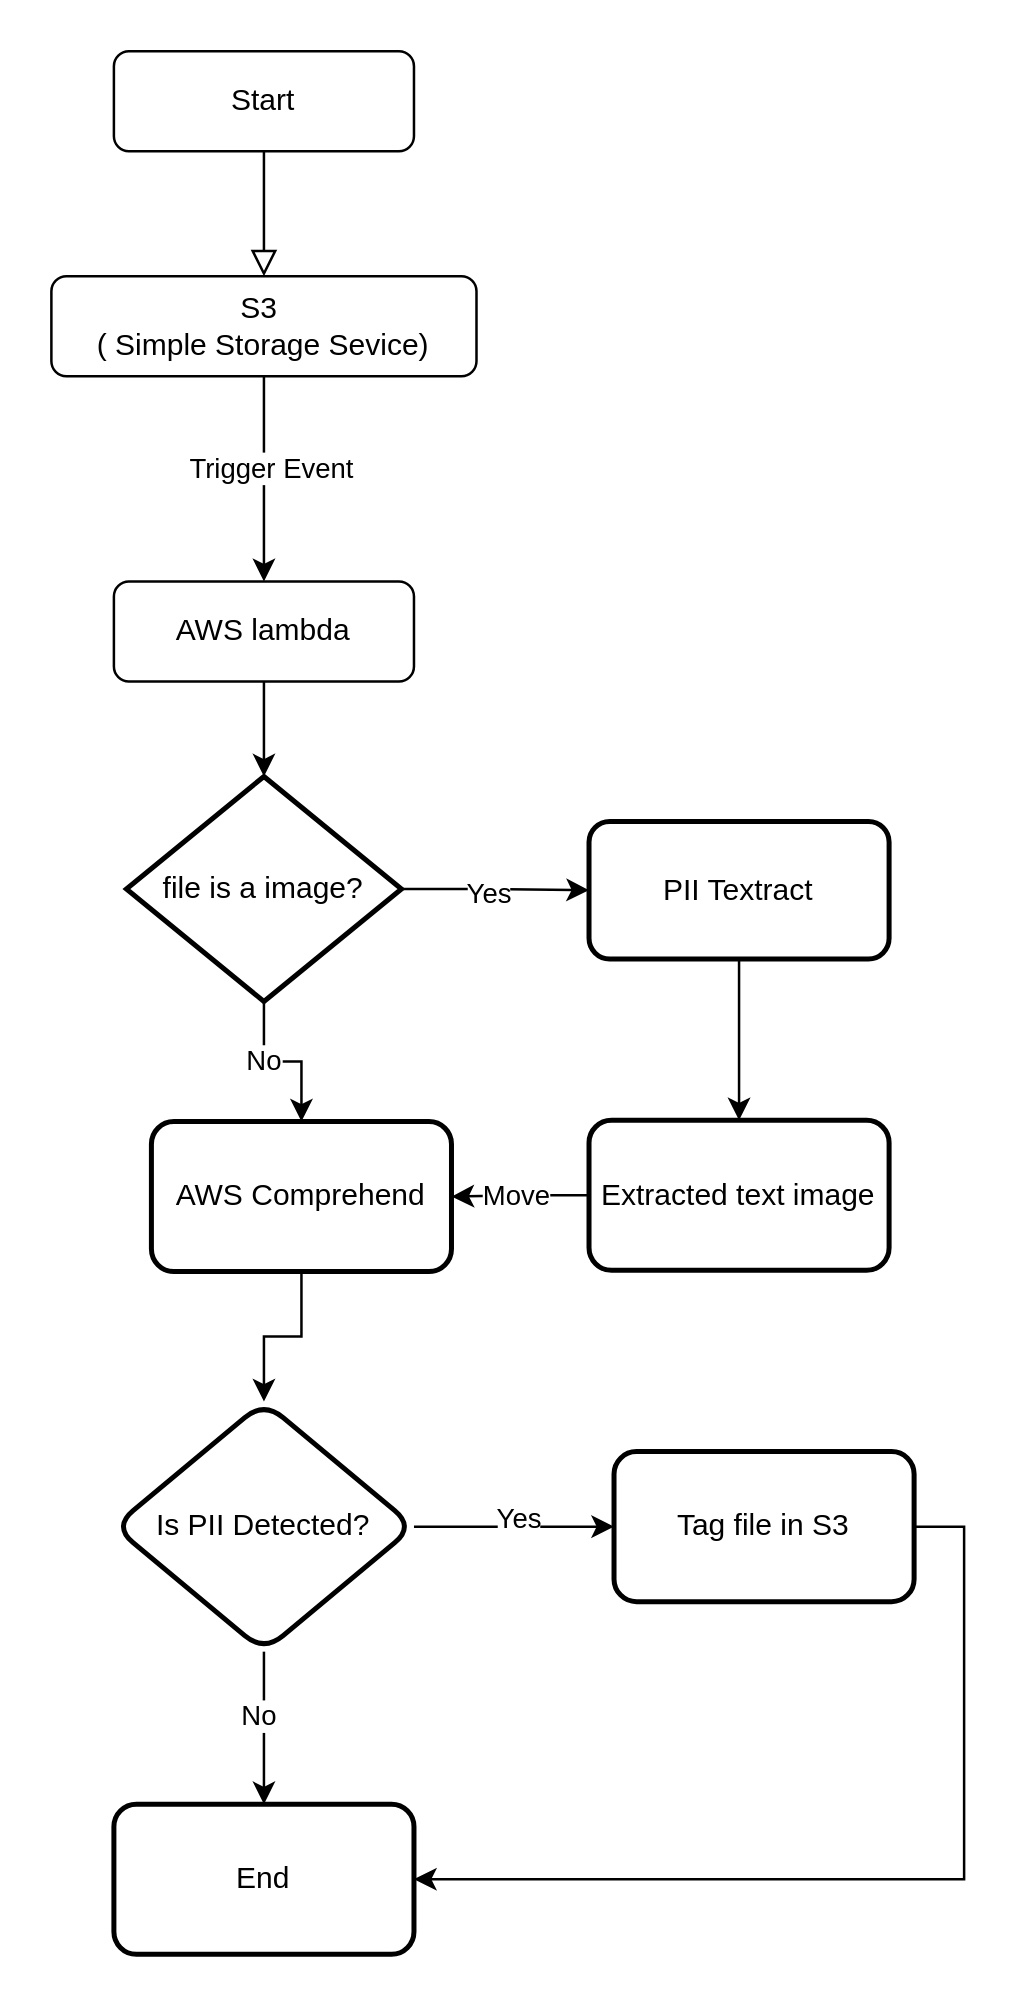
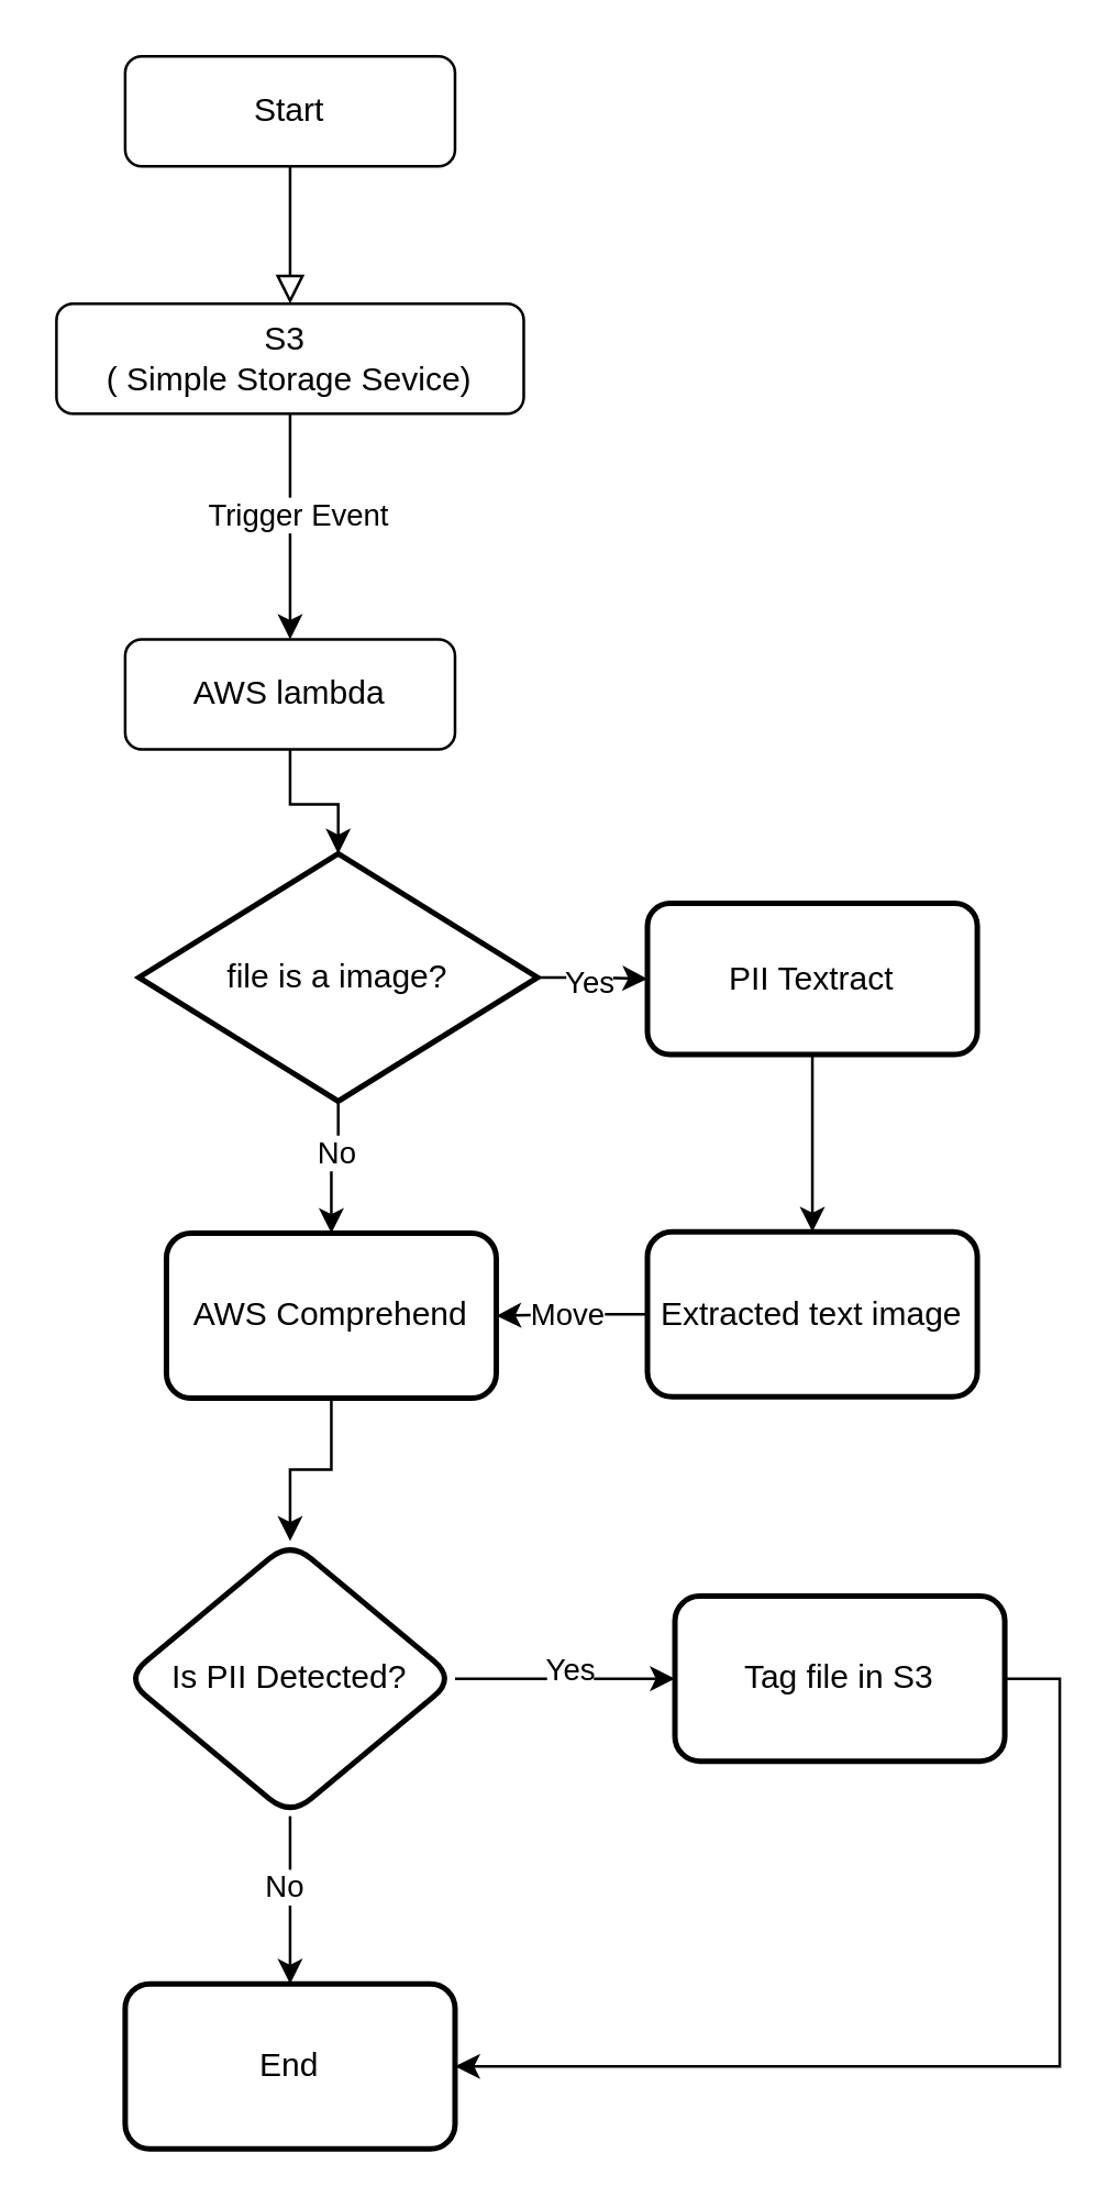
  <mxCell id="0" />
  <mxCell id="1" parent="0" />
  <mxCell id="2" value="" style="rounded=0;html=1;jettySize=auto;orthogonalLoop=1;fontSize=11;endArrow=block;endFill=0;endSize=8;strokeWidth=1;shadow=0;labelBackgroundColor=none;edgeStyle=orthogonalEdgeStyle;" parent="1" source="3" edge="1"><mxGeometry relative="1" as="geometry"><mxPoint x="105" y="110" as="targetPoint" /></mxGeometry></mxCell>
  <mxCell id="3" value="Start" style="rounded=1;whiteSpace=wrap;html=1;fontSize=12;glass=0;strokeWidth=1;shadow=0;" parent="1" vertex="1"><mxGeometry x="45" y="20" width="120" height="40" as="geometry" /></mxCell>
  <mxCell id="4" value="" style="edgeStyle=orthogonalEdgeStyle;rounded=0;orthogonalLoop=1;jettySize=auto;html=1;" edge="1" parent="1" source="6" target="8"><mxGeometry relative="1" as="geometry" /></mxCell>
  <mxCell id="5" value="Trigger Event" style="edgeLabel;html=1;align=center;verticalAlign=middle;resizable=0;points=[];" vertex="1" connectable="0" parent="4"><mxGeometry x="-0.122" y="2" relative="1" as="geometry"><mxPoint as="offset" /></mxGeometry></mxCell>
  <mxCell id="6" value="S3&amp;nbsp;&lt;div&gt;( Simple Storage Sevice)&lt;/div&gt;" style="rounded=1;whiteSpace=wrap;html=1;fontSize=12;glass=0;strokeWidth=1;shadow=0;" vertex="1" parent="1"><mxGeometry x="20" y="110" width="170" height="40" as="geometry" /></mxCell>
  <mxCell id="7" value="" style="edgeStyle=orthogonalEdgeStyle;rounded=0;orthogonalLoop=1;jettySize=auto;html=1;" edge="1" parent="1" source="8" target="13"><mxGeometry relative="1" as="geometry" /></mxCell>
  <mxCell id="8" value="AWS lambda" style="rounded=1;whiteSpace=wrap;html=1;fontSize=12;glass=0;strokeWidth=1;shadow=0;" vertex="1" parent="1"><mxGeometry x="45" y="232" width="120" height="40" as="geometry" /></mxCell>
  <mxCell id="9" value="" style="edgeStyle=orthogonalEdgeStyle;rounded=0;orthogonalLoop=1;jettySize=auto;html=1;" edge="1" parent="1" source="13" target="15"><mxGeometry relative="1" as="geometry" /></mxCell>
  <mxCell id="10" value="Yes" style="edgeLabel;html=1;align=center;verticalAlign=middle;resizable=0;points=[];" vertex="1" connectable="0" parent="9"><mxGeometry x="-0.108" y="-1" relative="1" as="geometry"><mxPoint as="offset" /></mxGeometry></mxCell>
  <mxCell id="11" value="" style="edgeStyle=orthogonalEdgeStyle;rounded=0;orthogonalLoop=1;jettySize=auto;html=1;" edge="1" parent="1" source="13" target="17"><mxGeometry relative="1" as="geometry" /></mxCell>
  <mxCell id="12" value="No" style="edgeLabel;html=1;align=center;verticalAlign=middle;resizable=0;points=[];" vertex="1" connectable="0" parent="11"><mxGeometry x="-0.278" y="-1" relative="1" as="geometry"><mxPoint as="offset" /></mxGeometry></mxCell>
- <mxCell id="13" value="file is a image?" style="strokeWidth=2;html=1;shape=mxgraph.flowchart.decision;whiteSpace=wrap;" vertex="1" parent="1"><mxGeometry x="50" y="310" width="110" height="90" as="geometry" /></mxCell>
+ <mxCell id="13" value="file is a image?" style="strokeWidth=2;html=1;shape=mxgraph.flowchart.decision;whiteSpace=wrap;" vertex="1" parent="1"><mxGeometry x="50" y="310" width="145" height="90" as="geometry" /></mxCell>
  <mxCell id="14" value="" style="edgeStyle=orthogonalEdgeStyle;rounded=0;orthogonalLoop=1;jettySize=auto;html=1;" edge="1" parent="1" source="15" target="20"><mxGeometry relative="1" as="geometry" /></mxCell>
  <mxCell id="15" value="PII Textract" style="rounded=1;whiteSpace=wrap;html=1;strokeWidth=2;" vertex="1" parent="1"><mxGeometry x="235" y="328" width="120" height="55" as="geometry" /></mxCell>
  <mxCell id="16" value="" style="edgeStyle=orthogonalEdgeStyle;rounded=0;orthogonalLoop=1;jettySize=auto;html=1;" edge="1" parent="1" source="17" target="25"><mxGeometry relative="1" as="geometry" /></mxCell>
  <mxCell id="17" value="AWS Comprehend" style="rounded=1;whiteSpace=wrap;html=1;strokeWidth=2;" vertex="1" parent="1"><mxGeometry x="60" y="448" width="120" height="60" as="geometry" /></mxCell>
  <mxCell id="18" value="" style="edgeStyle=orthogonalEdgeStyle;rounded=0;orthogonalLoop=1;jettySize=auto;html=1;" edge="1" parent="1" source="20" target="17"><mxGeometry relative="1" as="geometry" /></mxCell>
  <mxCell id="19" value="Move" style="edgeLabel;html=1;align=center;verticalAlign=middle;resizable=0;points=[];" vertex="1" connectable="0" parent="18"><mxGeometry x="0.073" y="-1" relative="1" as="geometry"><mxPoint as="offset" /></mxGeometry></mxCell>
  <mxCell id="20" value="Extracted text image" style="whiteSpace=wrap;html=1;rounded=1;strokeWidth=2;" vertex="1" parent="1"><mxGeometry x="235" y="447.5" width="120" height="60" as="geometry" /></mxCell>
  <mxCell id="21" value="" style="edgeStyle=orthogonalEdgeStyle;rounded=0;orthogonalLoop=1;jettySize=auto;html=1;" edge="1" parent="1" source="25" target="27"><mxGeometry relative="1" as="geometry" /></mxCell>
  <mxCell id="22" value="Yes" style="edgeLabel;html=1;align=center;verticalAlign=middle;resizable=0;points=[];" vertex="1" connectable="0" parent="21"><mxGeometry x="0.017" y="4" relative="1" as="geometry"><mxPoint as="offset" /></mxGeometry></mxCell>
  <mxCell id="23" value="" style="edgeStyle=orthogonalEdgeStyle;rounded=0;orthogonalLoop=1;jettySize=auto;html=1;" edge="1" parent="1" source="25" target="28"><mxGeometry relative="1" as="geometry" /></mxCell>
  <mxCell id="24" value="No" style="edgeLabel;html=1;align=center;verticalAlign=middle;resizable=0;points=[];" vertex="1" connectable="0" parent="23"><mxGeometry x="-0.18" y="-3" relative="1" as="geometry"><mxPoint as="offset" /></mxGeometry></mxCell>
  <mxCell id="25" value="Is PII Detected?" style="rhombus;whiteSpace=wrap;html=1;rounded=1;strokeWidth=2;" vertex="1" parent="1"><mxGeometry x="45" y="560" width="120" height="100" as="geometry" /></mxCell>
  <mxCell id="26" style="edgeStyle=orthogonalEdgeStyle;rounded=0;orthogonalLoop=1;jettySize=auto;html=1;" edge="1" parent="1" source="27"><mxGeometry relative="1" as="geometry"><mxPoint x="165" y="751" as="targetPoint" /><Array as="points"><mxPoint x="385" y="610" /><mxPoint x="385" y="751" /><mxPoint x="165" y="751" /></Array></mxGeometry></mxCell>
  <mxCell id="27" value="Tag file in S3" style="whiteSpace=wrap;html=1;rounded=1;strokeWidth=2;" vertex="1" parent="1"><mxGeometry x="245" y="580" width="120" height="60" as="geometry" /></mxCell>
  <mxCell id="28" value="End" style="whiteSpace=wrap;html=1;rounded=1;strokeWidth=2;" vertex="1" parent="1"><mxGeometry x="45" y="721" width="120" height="60" as="geometry" /></mxCell>
